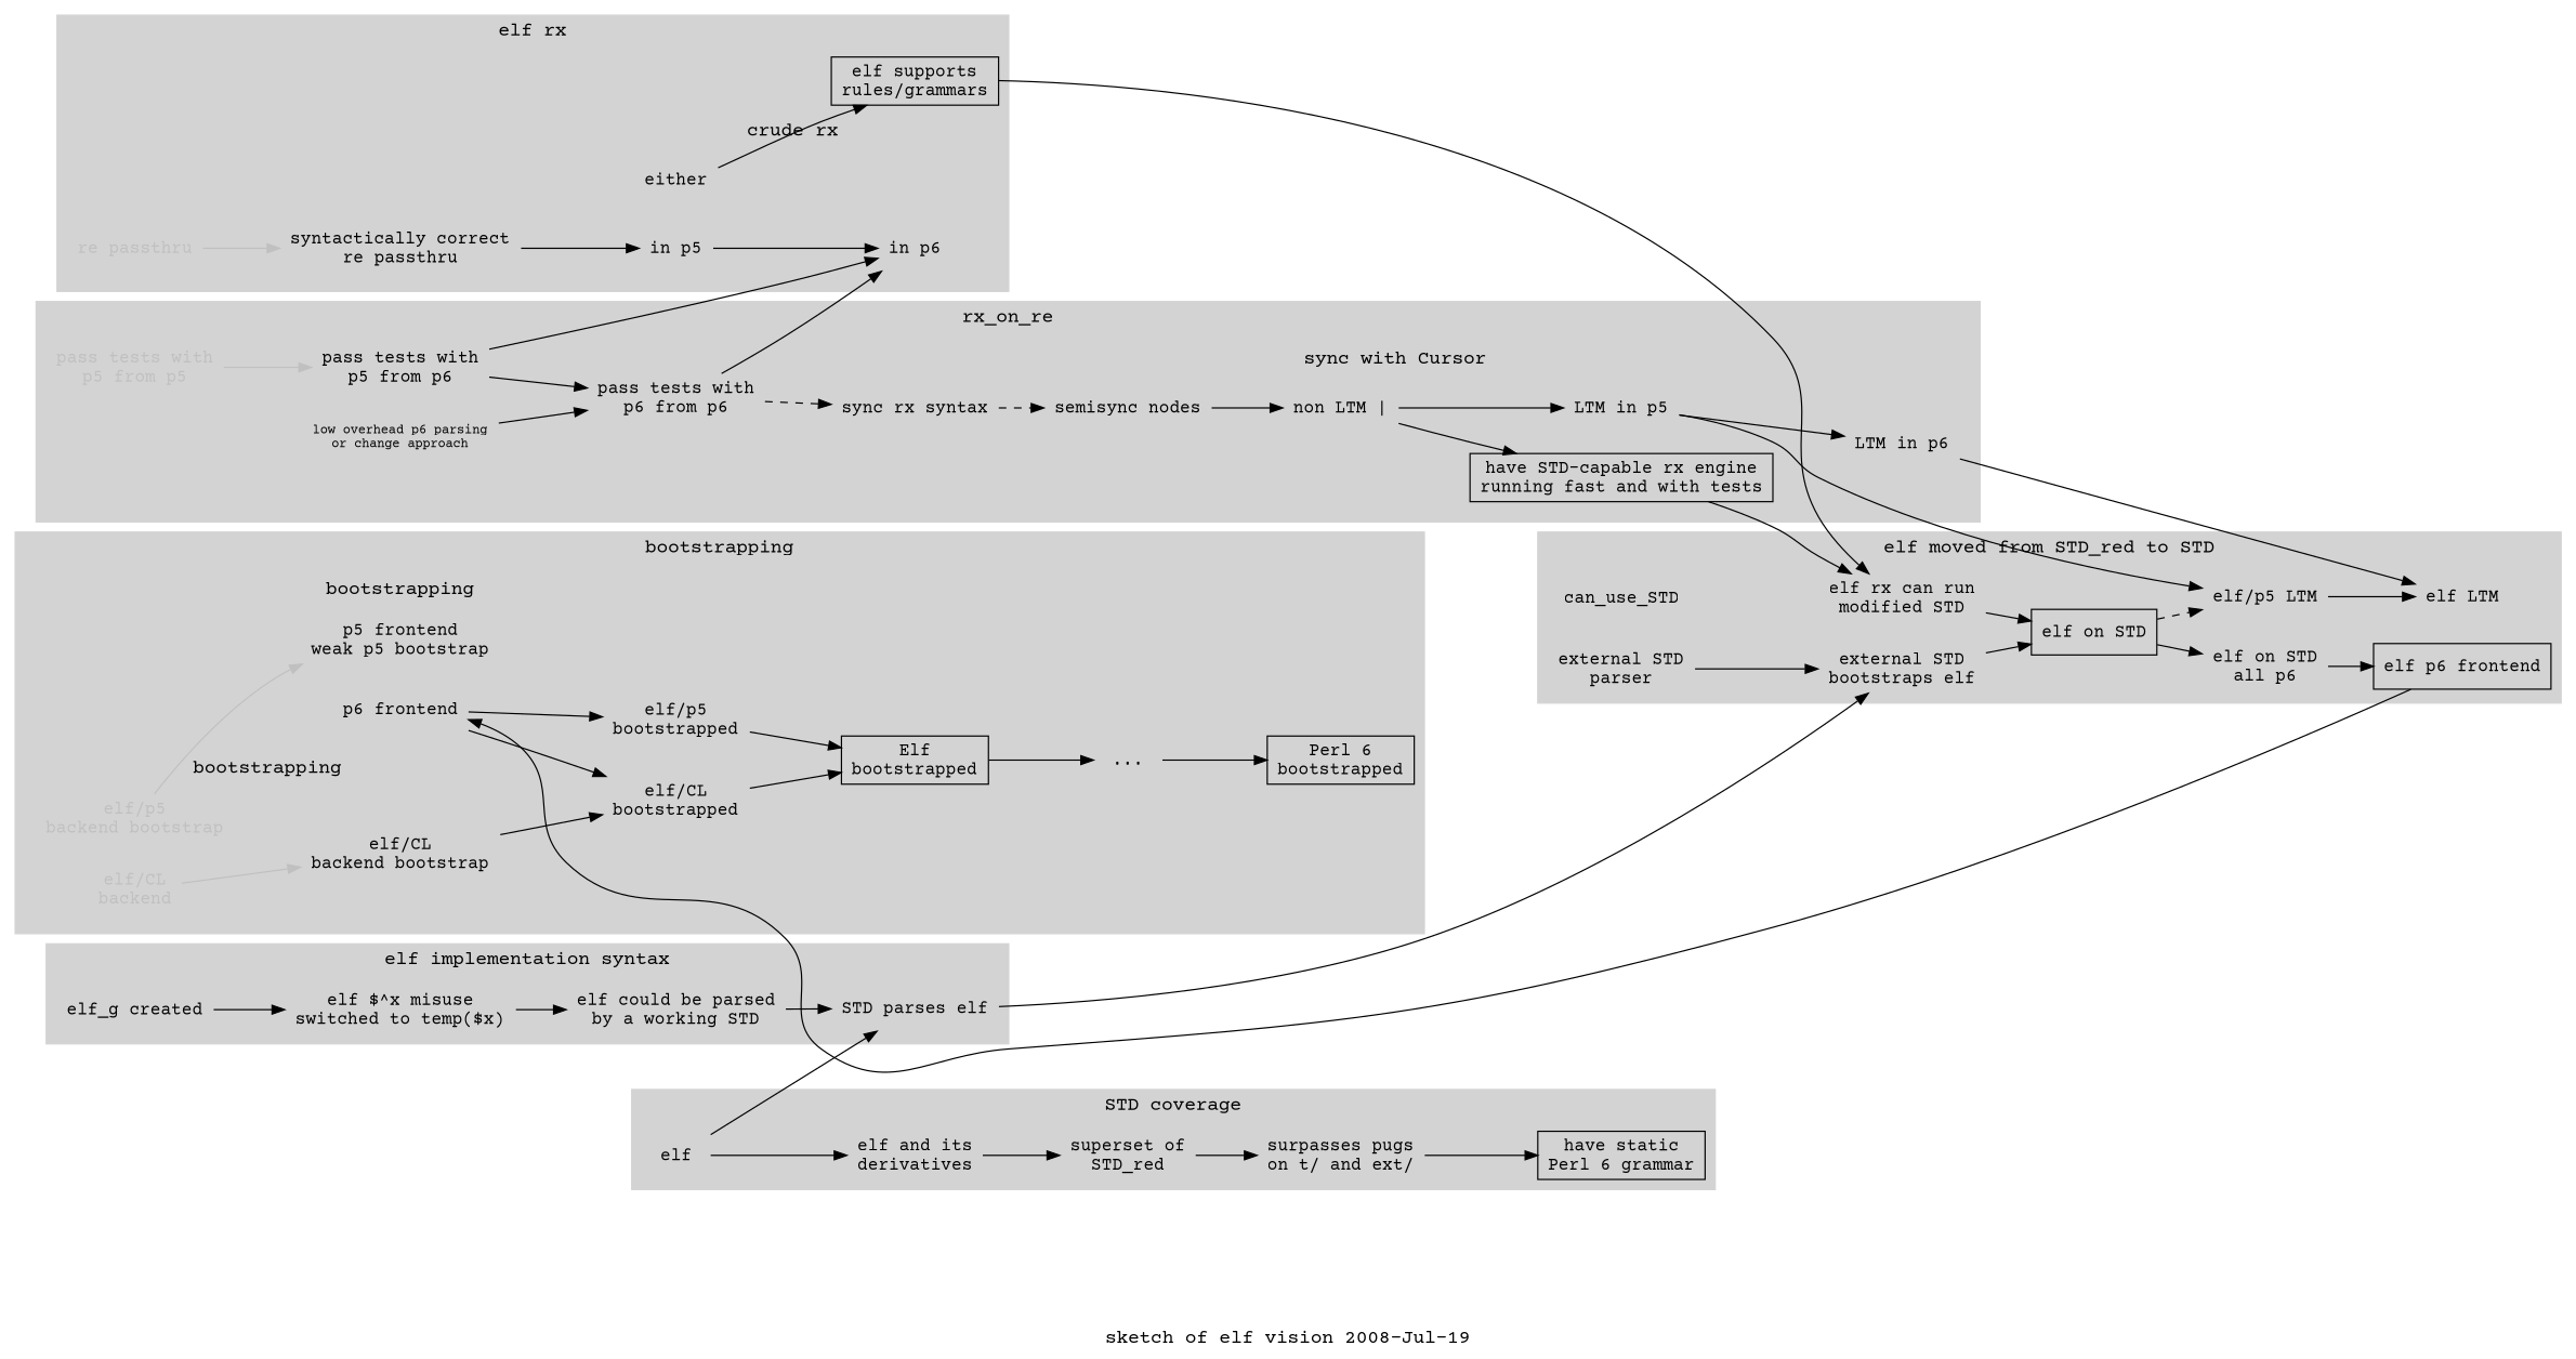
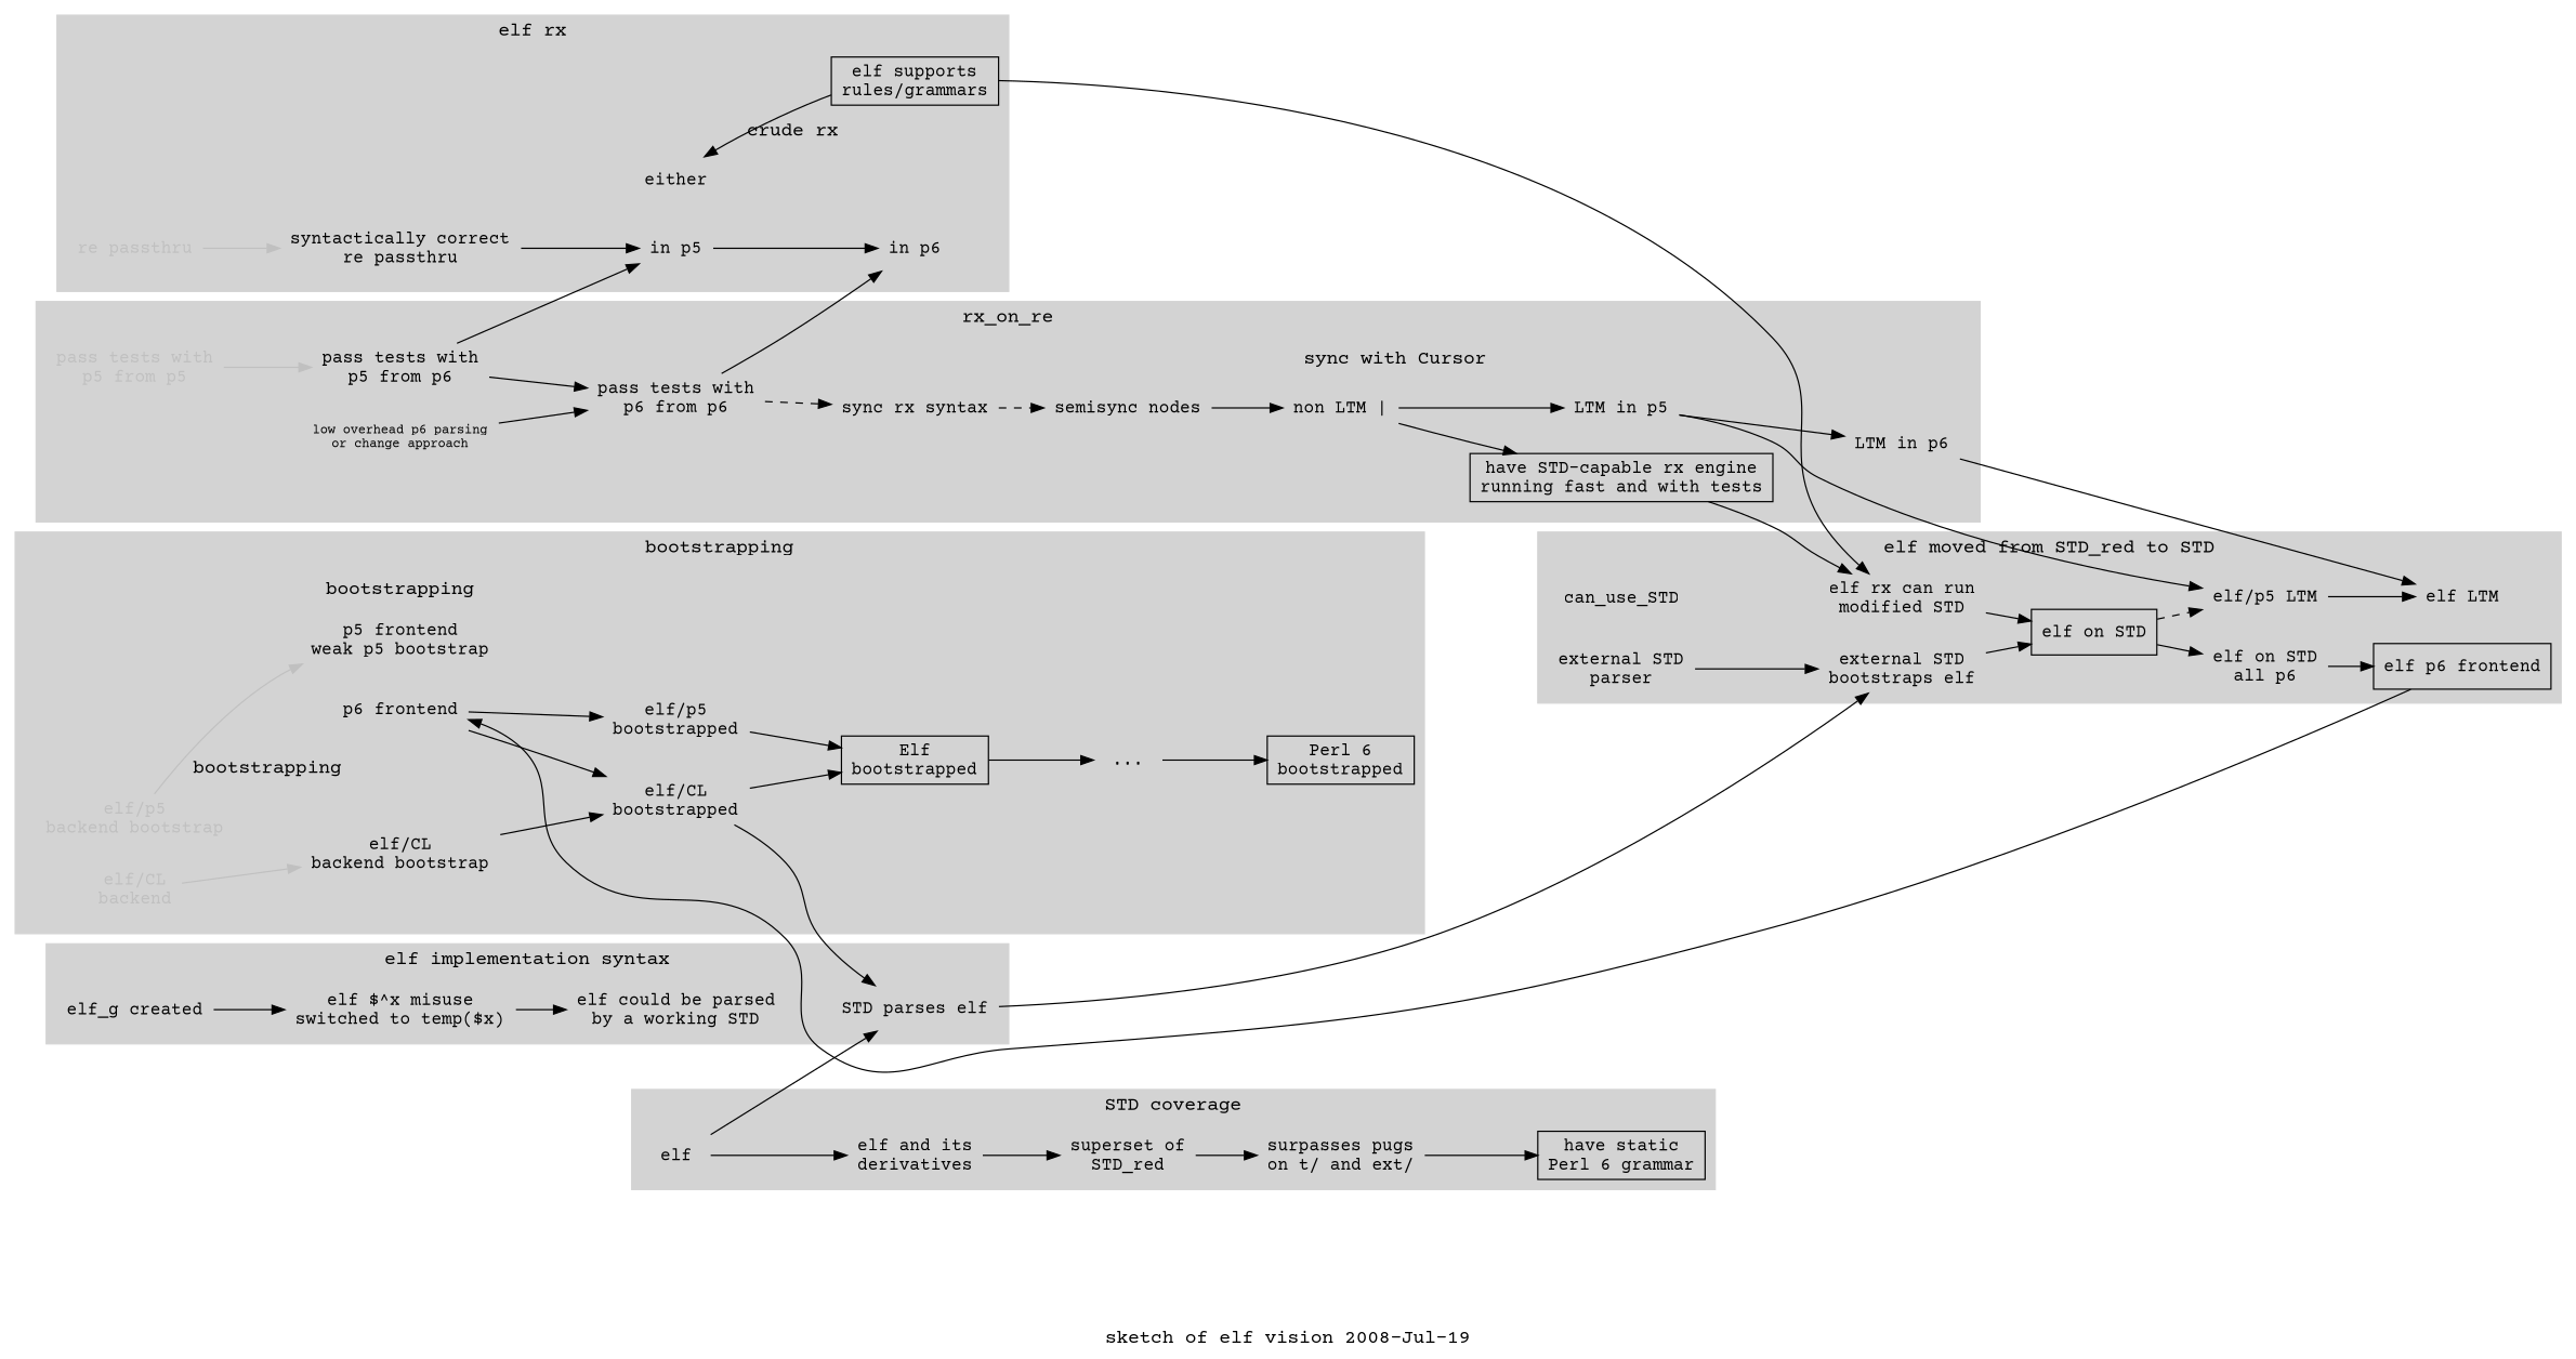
  digraph {
    fontname="Courier Prime"
    fontsize=15
    label="\n\nsketch of elf vision 2008-Jul-19"
    rankdir=LR
    node [fontname="Courier Prime" shape=none]
    edge [fontname="Courier Prime"]
    n1 [label="elf $^x misuse\nswitched to temp($x)"]
    "elf could be parsed\nby a working STD"
    n3 [label="STD parses elf"]
    "elf_g created"
    n5 [label="sync rx syntax"]
    n6 [label="semisync nodes"]
    n7 [label="non LTM |"]
    "LTM in p5"
    n9 [label="have STD-capable rx engine\nrunning fast and with tests" shape=box]
    "LTM in p6"
    n11 [fontcolor=gray label="pass tests with\np5 from p5"]
    n12 [label="pass tests with\np5 from p6"]
    n13 [label="pass tests with\np6 from p6"]
    n14 [fontsize=10 label="low overhead p6 parsing\nor change approach"]
    n15 [label="surpasses pugs\non t/ and ext/"]
    n16 [label="have static\nPerl 6 grammar" shape=box]
    n17 [label=elf]
    "elf and its\nderivatives"
    "superset of\nSTD_red"
    n20 [label="in p5"]
    n21 [label="in p6"]
    either
    n23 [fontcolor=gray label="re passthru"]
    n24 [label="syntactically correct\nre passthru"]
    n25 [label="elf supports\nrules/grammars" shape=box]
    n26 [label="external STD\nbootstraps elf"]
    n27 [label="elf rx can run\nmodified STD"]
    can_use_STD
    n29 [label="elf on STD" shape=box]
    "external STD\nparser"
    n31 [label="elf/p5 LTM"]
    n32 [label="elf on STD\nall p6"]
    "elf LTM"
    n34 [label="elf p6 frontend" shape=box]
    n35 [label="elf/CL\nbootstrapped"]
    n36 [label="elf/p5\nbootstrapped"]
    "Elf\nbootstrapped" [shape=box]
    "elf/CL\nbackend" [fontcolor=gray]
    n39 [fontcolor=gray label="elf/p5\nbackend bootstrap"]
    n40 [label="elf/CL\nbackend bootstrap"]
    n41 [label="p5 frontend\nweak p5 bootstrap"]
    n42 [label="p6 frontend"]
    n43 [label="Perl 6\nbootstrapped" shape=box]
    "..."
    subgraph cluster_1 {
      color=lightgray
      label="elf implementation syntax"
      style=filled
      n1
      "elf could be parsed\nby a working STD"
      n3
      "elf_g created"
    }
    subgraph cluster_2 {
      color=lightgray
      label=rx_on_re
      style=filled
      n11
      n12
      n13
      n14
      subgraph cluster_3 {
        color=lightgray
        label="sync with Cursor"
        style=filled
        n5
        n6
        n7
        "LTM in p5"
        n9
        "LTM in p6"
      }
    }
    subgraph cluster_4 {
      color=lightgray
      label="STD coverage"
      style=filled
      n15
      n16
      n17
      "elf and its\nderivatives"
      "superset of\nSTD_red"
    }
    subgraph cluster_5 {
      color=lightgray
      label="elf rx"
      style=filled
      n23
      n24
      n25
      subgraph sub_6 {
        color=lightgray
        label="elf rx"
        style=filled
        n20
      }
      subgraph cluster_7 {
        color=lightgray
        label="crude rx"
        style=filled
        n20
        n21
        either
      }
    }
    subgraph cluster_8 {
      color=lightgray
      label="elf moved from STD_red to STD"
      style=filled
      can_use_STD
      n29
      "external STD\nparser"
      n31
      n32
      "elf LTM"
      n34
      subgraph sub_9 {
        color=lightgray
        label="elf moved from STD_red to STD"
        style=filled
        n26
        n27
      }
    }
    subgraph cluster_10 {
      color=lightgray
      label=bootstrapping
      style=filled
      n43
      "..."
      subgraph sub_11 {
        color=lightgray
        label=bootstrapping
        style=filled
        n35
        n36
      }
      subgraph sub_12 {
        color=lightgray
        label=bootstrapping
        style=filled
        n35
        n36
      }
      subgraph sub_13 {
        color=lightgray
        label=bootstrapping
        style=filled
        "Elf\nbootstrapped"
      }
      subgraph cluster_14 {
        color=lightgray
        label=bootstrapping
        style=filled
        n39
        n40
        subgraph sub_15 {
          color=lightgray
          label=bootstrapping
          style=filled
          "elf/CL\nbackend"
        }
      }
      subgraph cluster_16 {
        color=lightgray
        label=bootstrapping
        style=filled
        n41
        n42
      }
    }
    n1 -> "elf could be parsed\nby a working STD"
-   "elf could be parsed\nby a working STD" -> n3
+   n35 -> n3
    n3 -> n26 [constraint=false]
    "elf_g created" -> n1
    n5 -> n6 [style=dashed]
    n6 -> n7
    n7 -> "LTM in p5"
    n7 -> n9
    "LTM in p5" -> "LTM in p6"
    "LTM in p5" -> n31
    n9 -> n27
    "LTM in p6" -> "elf LTM"
    n11 -> n12 [color=gray]
    n12 -> n13
-   n12 -> n21
+   n12 -> n20
    n13 -> n5 [style=dashed]
    n13 -> n21
    n14 -> n13 [style=solid]
    n15 -> n16
    n17 -> n3
    n17 -> "elf and its\nderivatives"
    "elf and its\nderivatives" -> "superset of\nSTD_red"
    "superset of\nSTD_red" -> n15
    n20 -> n21
-   either -> n25
+   n25 -> either
    n23 -> n24 [color=gray]
    n24 -> n20
    n25 -> n27 [constraint=false]
    n26 -> n29
    n27 -> n29
    n29 -> n31 [style=dashed]
    n29 -> n32
    "external STD\nparser" -> n26
    n31 -> "elf LTM"
    n32 -> n34
    n34 -> n42 [constraint=false]
    n35 -> "Elf\nbootstrapped"
    n36 -> "Elf\nbootstrapped"
    "Elf\nbootstrapped" -> "..."
    "elf/CL\nbackend" -> n40 [color=gray]
    n39 -> n41 [color=gray]
    n40 -> n35
    n42 -> n35
    n42 -> n36
    "..." -> n43
  }
